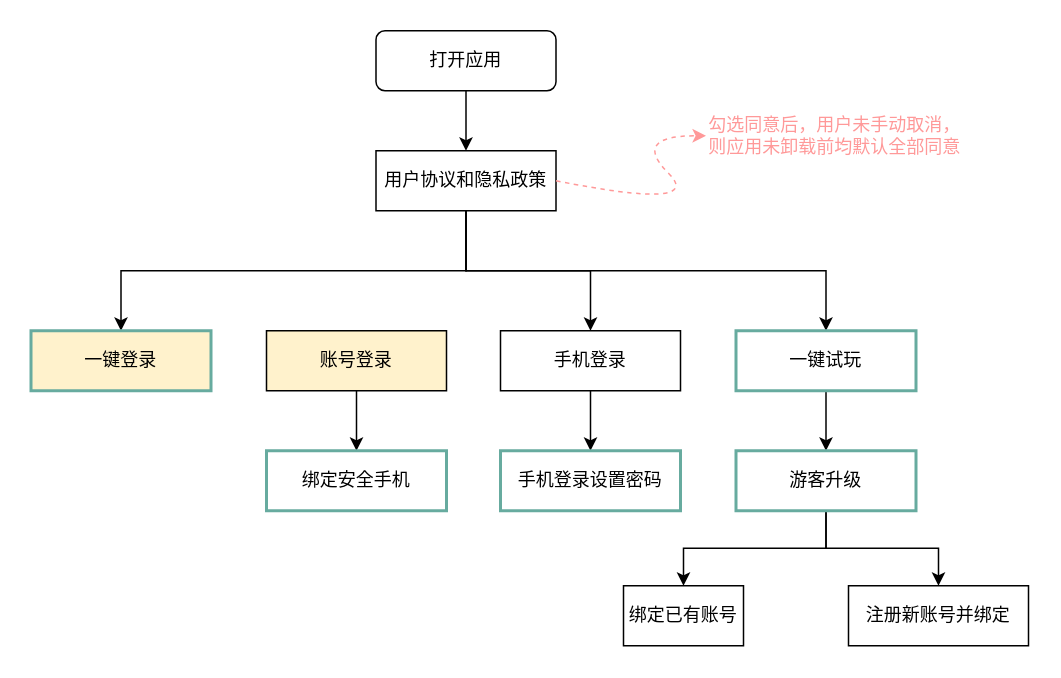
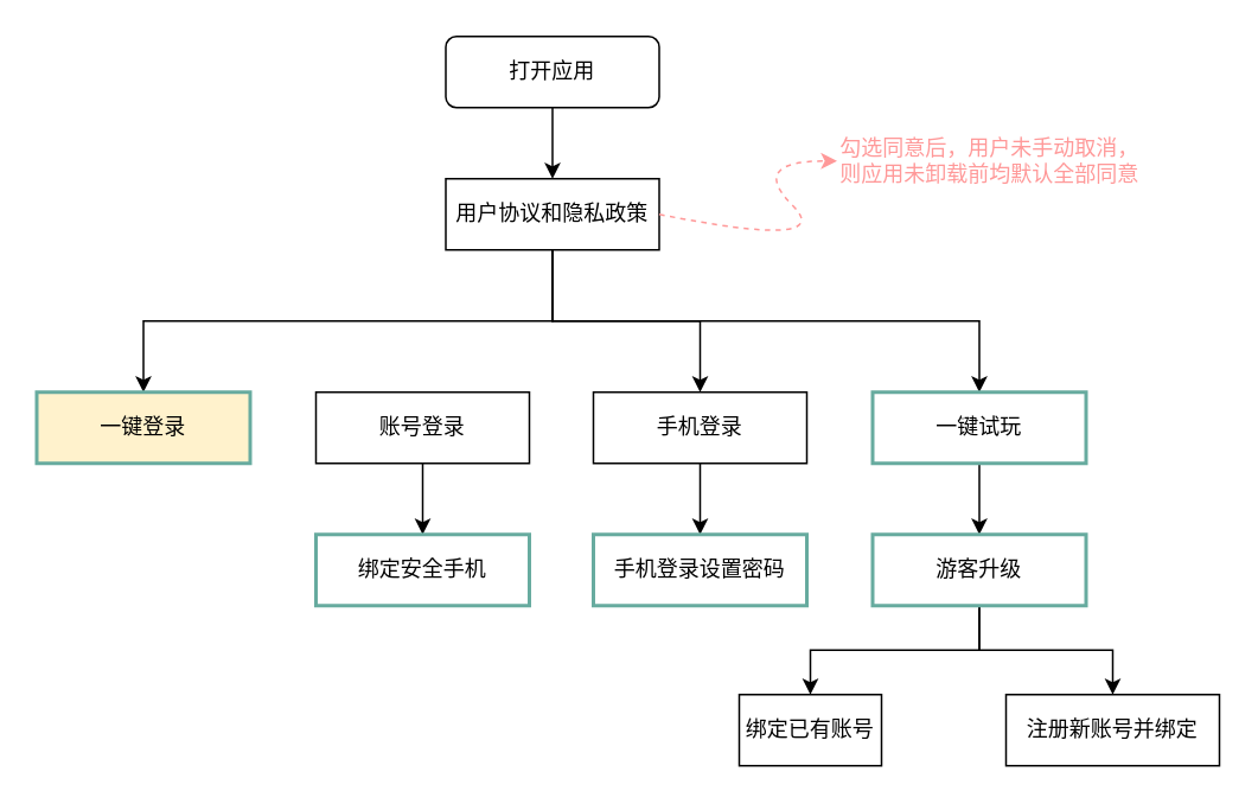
  <mxCell id="0" />
  <mxCell id="1" parent="0" />
  <mxCell id="2" value="" parent="1" style="rounded=0;html=1;jettySize=auto;orthogonalLoop=1;fontSize=11;endArrow=classic;endFill=1;strokeWidth=1;shadow=0;labelBackgroundColor=none;edgeStyle=orthogonalEdgeStyle;exitX=0.5;exitY=1;exitDx=0;exitDy=0;" source="5" target="6" edge="1"><mxGeometry as="geometry" relative="1"><mxPoint as="targetPoint" x="140" y="190" /></mxGeometry></mxCell>
  <mxCell id="3" parent="1" style="edgeStyle=orthogonalEdgeStyle;rounded=0;orthogonalLoop=1;jettySize=auto;html=1;" source="5" target="10" edge="1"><mxGeometry as="geometry" relative="1" /></mxCell>
  <mxCell id="4" parent="1" style="edgeStyle=orthogonalEdgeStyle;rounded=0;orthogonalLoop=1;jettySize=auto;html=1;exitX=0.5;exitY=1;exitDx=0;exitDy=0;" source="5" target="12" edge="1"><mxGeometry as="geometry" relative="1" /></mxCell>
  <mxCell id="5" value="用户协议和隐私政策" parent="1" style="rounded=0;whiteSpace=wrap;html=1;fontSize=12;glass=0;strokeWidth=1;shadow=0;" vertex="1"><mxGeometry as="geometry" x="250" y="100" width="120" height="40" /></mxCell>
  <mxCell id="6" value="一键登录" parent="1" style="rounded=0;whiteSpace=wrap;html=1;fillColor=#fff2cc;strokeColor=#67AB9F;strokeWidth=2;" vertex="1"><mxGeometry as="geometry" x="20" y="220" width="120" height="40" /></mxCell>
  <mxCell id="7" parent="1" style="edgeStyle=orthogonalEdgeStyle;rounded=0;orthogonalLoop=1;jettySize=auto;html=1;entryX=0.5;entryY=0;entryDx=0;entryDy=0;endArrow=classic;endFill=1;strokeColor=#000000;fontColor=#000000;" source="8" target="23" edge="1"><mxGeometry as="geometry" relative="1" /></mxCell>
- <mxCell id="8" value="账号登录" parent="1" style="rounded=0;whiteSpace=wrap;html=1;fillColor=#fff2cc;" vertex="1"><mxGeometry as="geometry" x="177" y="220" width="120" height="40" /></mxCell>
+ <mxCell id="8" value="账号登录" parent="1" style="rounded=0;whiteSpace=wrap;html=1;" vertex="1"><mxGeometry as="geometry" x="177" y="220" width="120" height="40" /></mxCell>
  <mxCell id="9" parent="1" style="edgeStyle=orthogonalEdgeStyle;rounded=0;orthogonalLoop=1;jettySize=auto;html=1;entryX=0.5;entryY=0;entryDx=0;entryDy=0;endArrow=classic;endFill=1;strokeColor=#000000;fontColor=#000000;" source="10" target="22" edge="1"><mxGeometry as="geometry" relative="1" /></mxCell>
  <mxCell id="10" value="手机登录" parent="1" style="rounded=0;whiteSpace=wrap;html=1;" vertex="1"><mxGeometry as="geometry" x="333" y="220" width="120" height="40" /></mxCell>
  <mxCell id="11" parent="1" style="edgeStyle=orthogonalEdgeStyle;rounded=0;orthogonalLoop=1;jettySize=auto;html=1;entryX=0.5;entryY=0;entryDx=0;entryDy=0;endArrow=classic;endFill=1;" source="12" target="19" edge="1"><mxGeometry as="geometry" relative="1" /></mxCell>
  <mxCell id="12" value="一键试玩" parent="1" style="rounded=0;whiteSpace=wrap;html=1;strokeColor=#67AB9F;strokeWidth=2;" vertex="1"><mxGeometry as="geometry" x="490" y="220" width="120" height="40" /></mxCell>
  <mxCell id="13" parent="1" style="edgeStyle=orthogonalEdgeStyle;rounded=0;orthogonalLoop=1;jettySize=auto;html=1;entryX=0.5;entryY=0;entryDx=0;entryDy=0;endArrow=classic;endFill=1;" source="14" target="5" edge="1"><mxGeometry as="geometry" relative="1" /></mxCell>
  <mxCell id="14" value="打开应用" parent="1" style="rounded=1;whiteSpace=wrap;html=1;fontSize=12;glass=0;strokeWidth=1;shadow=0;sketch=0;" vertex="1"><mxGeometry as="geometry" x="250" y="20" width="120" height="40" /></mxCell>
  <mxCell id="15" value="" parent="1" style="curved=1;endArrow=classic;html=1;exitX=1;exitY=0.5;exitDx=0;exitDy=0;dashed=1;strokeColor=#FF9999;" source="5" edge="1"><mxGeometry as="geometry" relative="1" width="50" height="50"><mxPoint as="sourcePoint" x="420" y="140" /><mxPoint as="targetPoint" x="470" y="90" /><Array as="points"><mxPoint x="470" y="140" /><mxPoint x="420" y="90" /></Array></mxGeometry></mxCell>
  <mxCell id="16" value="勾选同意后，用户未手动取消，则应用未卸载前均默认全部同意" parent="1" style="text;html=1;strokeColor=none;fillColor=none;align=left;verticalAlign=middle;whiteSpace=wrap;rounded=0;shadow=0;glass=0;sketch=0;fontColor=#FF9999;" vertex="1"><mxGeometry as="geometry" x="470" y="80" width="180" height="20" /></mxCell>
  <mxCell id="17" parent="1" style="edgeStyle=orthogonalEdgeStyle;rounded=0;orthogonalLoop=1;jettySize=auto;html=1;entryX=0.5;entryY=0;entryDx=0;entryDy=0;endArrow=classic;endFill=1;strokeColor=#000000;fontColor=#000000;" source="19" target="20" edge="1"><mxGeometry as="geometry" relative="1" /></mxCell>
  <mxCell id="18" parent="1" style="edgeStyle=orthogonalEdgeStyle;rounded=0;orthogonalLoop=1;jettySize=auto;html=1;entryX=0.5;entryY=0;entryDx=0;entryDy=0;endArrow=classic;endFill=1;strokeColor=#000000;fontColor=#000000;" source="19" target="21" edge="1"><mxGeometry as="geometry" relative="1" /></mxCell>
  <mxCell id="19" value="游客升级" parent="1" style="rounded=0;whiteSpace=wrap;html=1;strokeColor=#67AB9F;strokeWidth=2;" vertex="1"><mxGeometry as="geometry" x="490" y="300" width="120" height="40" /></mxCell>
  <mxCell id="20" value="绑定已有账号" parent="1" style="rounded=0;whiteSpace=wrap;html=1;" vertex="1"><mxGeometry x="415" y="390" as="geometry" width="80" height="40" /></mxCell>
  <mxCell id="21" value="注册新账号并绑定" parent="1" style="rounded=0;whiteSpace=wrap;html=1;" vertex="1"><mxGeometry as="geometry" x="565" y="390" width="120" height="40" /></mxCell>
  <mxCell id="22" value="手机登录设置密码" parent="1" style="rounded=0;whiteSpace=wrap;html=1;strokeColor=#67AB9F;strokeWidth=2;" vertex="1"><mxGeometry as="geometry" x="333" y="300" width="120" height="40" /></mxCell>
  <mxCell id="23" value="绑定安全手机" parent="1" style="rounded=0;whiteSpace=wrap;html=1;strokeColor=#67AB9F;strokeWidth=2;" vertex="1"><mxGeometry as="geometry" x="177" y="300" width="120" height="40" /></mxCell>
